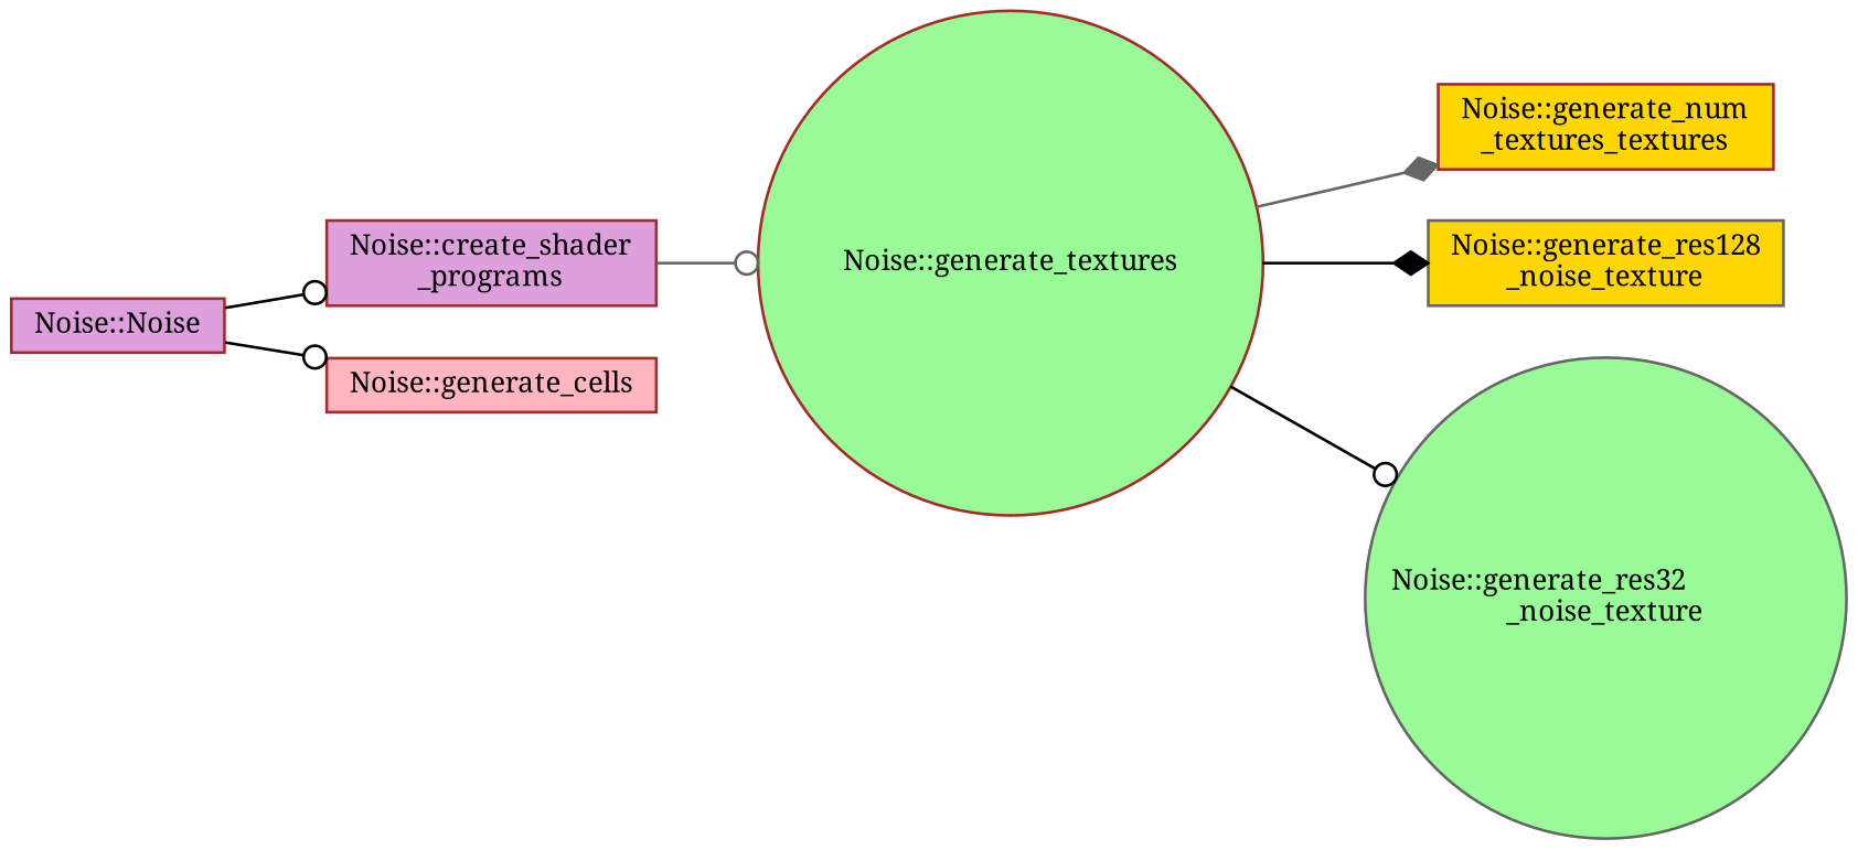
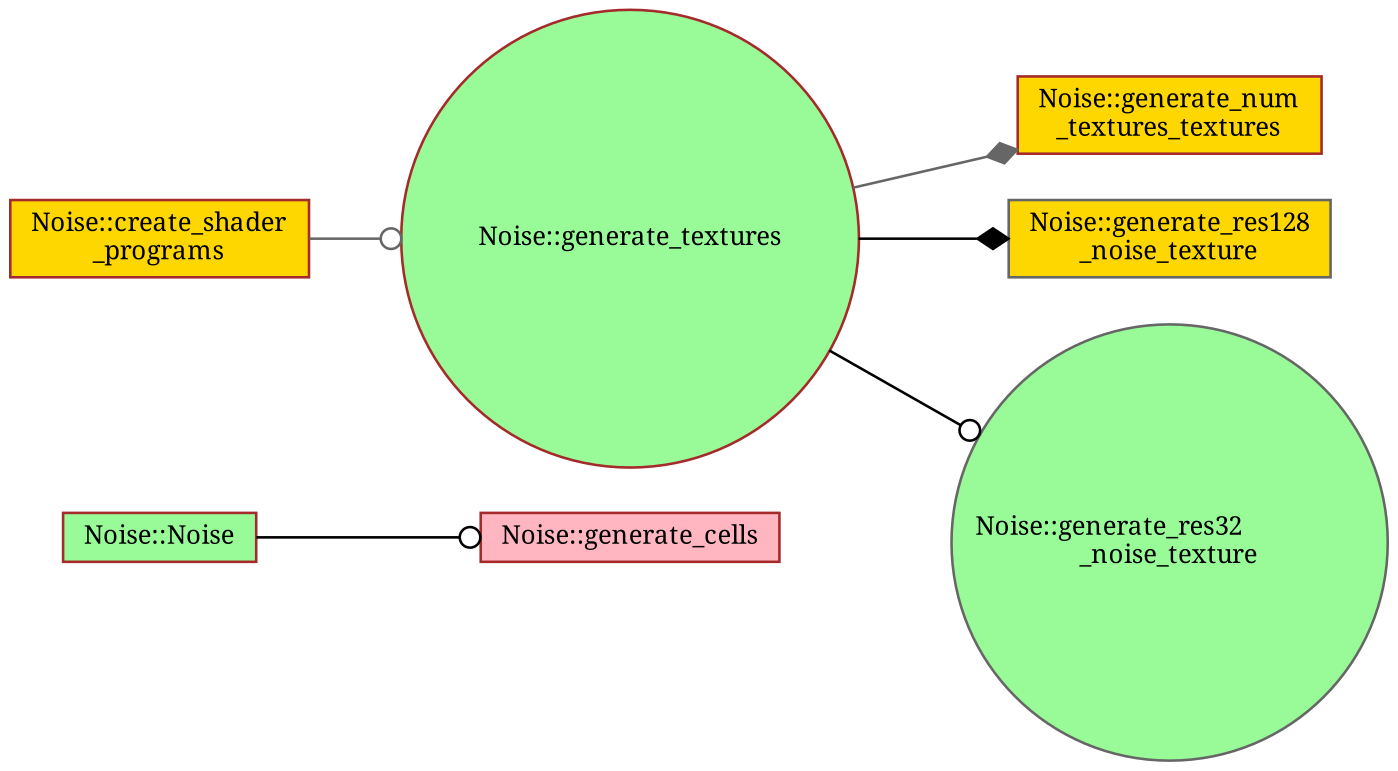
  digraph {
    fontname="Noto Serif"
    rankdir=LR
    node [color=brown fillcolor=plum fontname="Noto Serif" fontsize=10 shape=box style=filled]
    edge [arrowhead=odot color=black fontname="Noto Serif" fontsize=10 labelfontname=Helvetica labelfontsize=10 style=solid]
-   n1 [fontcolor=black height=0.2 label="Noise::Noise" width=0.4]
-   n2 [height=0.2 label="Noise::create_shader\l_programs" width=0.4]
+   n1 [fillcolor=palegreen fontcolor=black height=0.2 label="Noise::Noise" width=0.4]
+   n2 [fillcolor=gold height=0.2 label="Noise::create_shader\l_programs" width=0.4]
    n3 [fillcolor=lightpink height=0.2 label="Noise::generate_cells" width=0.4]
    n4 [fillcolor=palegreen height=0.2 label="Noise::generate_textures" shape=circle width=0.4]
    n5 [fillcolor=gold height=0.2 label="Noise::generate_num\l_textures_textures" width=0.4]
    n6 [color=gray40 fillcolor=gold height=0.2 label="Noise::generate_res128\l_noise_texture" width=0.4]
    n7 [color=gray40 fillcolor=palegreen height=0.2 label="Noise::generate_res32\l_noise_texture" shape=circle width=0.4]
-   n1 -> n2
    n1 -> n3
    n2 -> n4 [color=gray40]
    n4 -> n5 [arrowhead=diamond color=gray40]
    n4 -> n6 [arrowhead=diamond]
    n4 -> n7
  }
